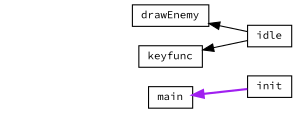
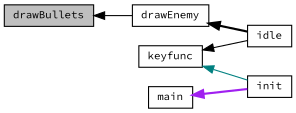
  digraph {
    fontname="Source Code Pro"
    rankdir=LR
    node [color=black fillcolor=white fontname="Source Code Pro" fontsize=10 shape=record style=filled]
    edge [color=black dir=back fontname="Source Code Pro" fontsize=10 labelfontname=Helvetica labelfontsize=10 style=solid]
+   n1 [fillcolor=grey75 fontcolor=black height=0.2 label=drawBullets width=0.4]
    n2 [height=0.2 label=drawEnemy width=0.4]
    n3 [height=0.2 label=idle width=0.4]
    n4 [height=0.2 label=keyfunc width=0.4]
    n5 [height=0.2 label=init width=0.4]
    n6 [height=0.2 label=main width=0.4]
-   n2 -> n3
+   n1 -> n2
+   n2 -> n3 [style=bold]
    n4 -> n3
+   n4 -> n5 [color=teal]
    n6 -> n5 [color=purple style=bold]
  }
